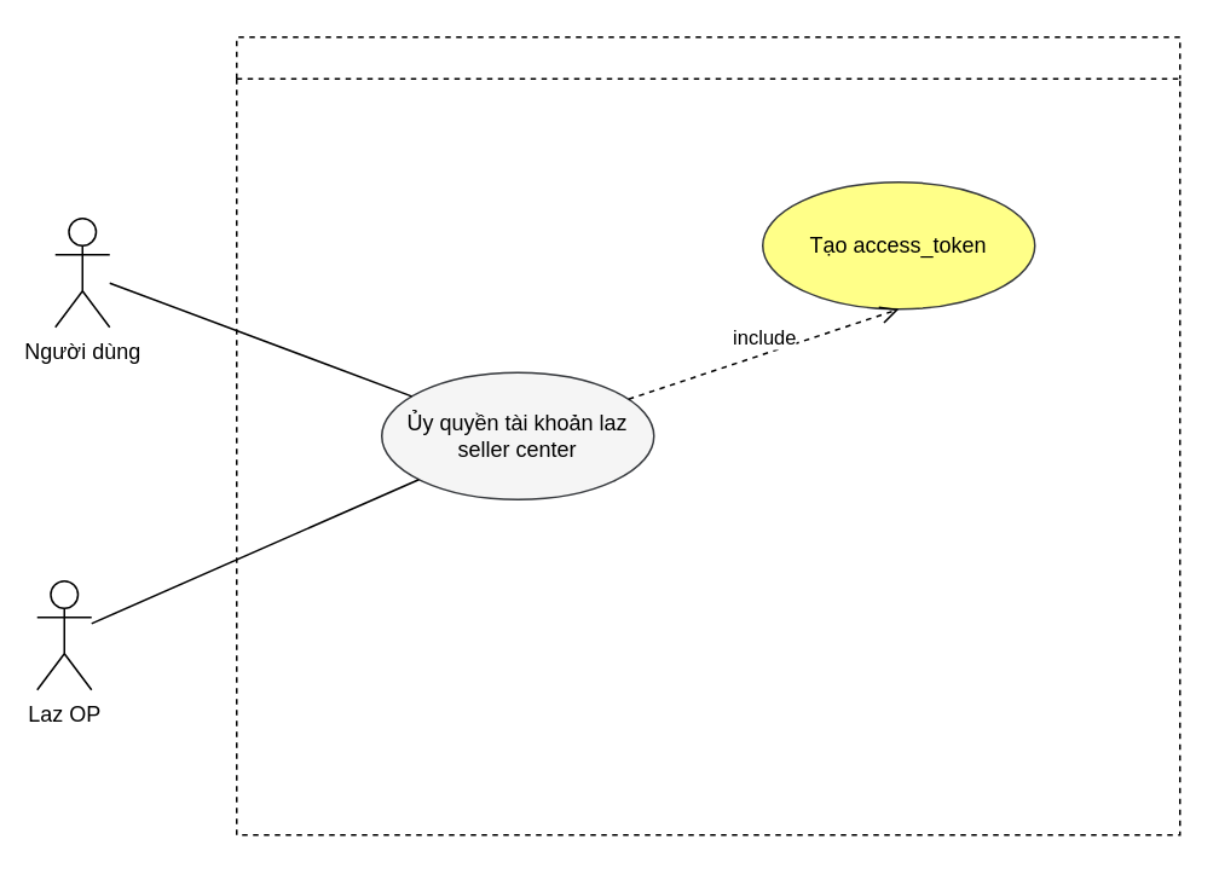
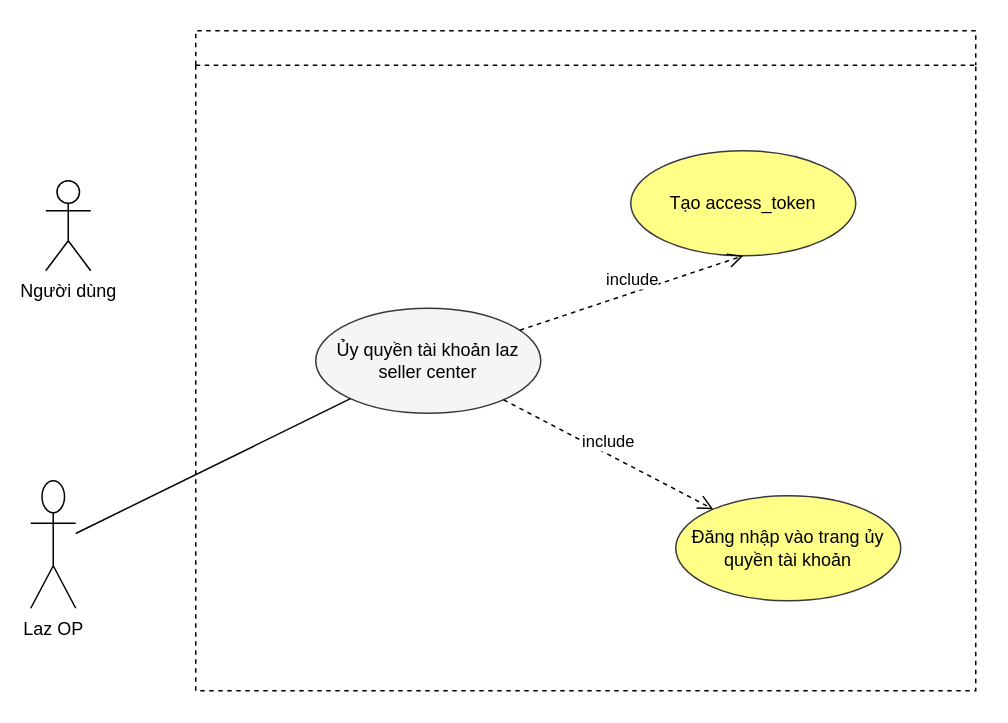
  <mxCell id="0" />
  <mxCell id="1" parent="0" />
  <mxCell id="2" value="" style="swimlane;dashed=1;" vertex="1" parent="1"><mxGeometry x="130" y="20" width="520" height="440" as="geometry" /></mxCell>
  <mxCell id="3" value="Ủy quyền tài khoản laz seller center" style="ellipse;fillColor=#f5f5f5;strokeColor=#36393d;whiteSpace=wrap;" vertex="1" parent="2"><mxGeometry x="80" y="185" width="150" height="70" as="geometry" /></mxCell>
  <mxCell id="4" value="Tạo access_token" style="ellipse;fillColor=#ffff88;strokeColor=#36393d;whiteSpace=wrap;" vertex="1" parent="2"><mxGeometry x="290" y="80" width="150" height="70" as="geometry" /></mxCell>
+ <mxCell id="5" value="Đăng nhập vào trang ủy quyền tài khoản" style="ellipse;fillColor=#ffff88;strokeColor=#36393d;whiteSpace=wrap;" vertex="1" parent="2"><mxGeometry x="320" y="310" width="150" height="70" as="geometry" /></mxCell>
  <mxCell id="6" value="include" style="html=1;verticalAlign=bottom;endArrow=open;dashed=1;endSize=8;entryX=0.5;entryY=1;entryDx=0;entryDy=0;" edge="1" parent="2" source="3" target="4"><mxGeometry relative="1" as="geometry"><mxPoint x="180" y="300" as="sourcePoint" /><mxPoint x="100" y="300" as="targetPoint" /></mxGeometry></mxCell>
+ <mxCell id="7" value="include" style="html=1;verticalAlign=bottom;endArrow=open;dashed=1;endSize=8;" edge="1" parent="2" source="3" target="5"><mxGeometry relative="1" as="geometry"><mxPoint x="220" y="340" as="sourcePoint" /><mxPoint x="140" y="340" as="targetPoint" /></mxGeometry></mxCell>
  <mxCell id="8" value="Người dùng" style="shape=umlActor;verticalLabelPosition=bottom;verticalAlign=top;html=1;" vertex="1" parent="1"><mxGeometry x="30" y="120" width="30" height="60" as="geometry" /></mxCell>
- <mxCell id="9" value="Laz OP" style="shape=umlActor;verticalLabelPosition=bottom;verticalAlign=top;html=1;" vertex="1" parent="1"><mxGeometry x="20" y="320" width="30" height="60" as="geometry" /></mxCell>
- <mxCell id="10" value="" style="endArrow=none;html=1;" edge="1" parent="1" source="8" target="3"><mxGeometry width="50" height="50" relative="1" as="geometry"><mxPoint x="50" y="370" as="sourcePoint" /><mxPoint x="100" y="320" as="targetPoint" /></mxGeometry></mxCell>
+ <mxCell id="9" value="Laz OP" style="shape=umlActor;verticalLabelPosition=bottom;verticalAlign=top;html=1;" vertex="1" parent="1"><mxGeometry x="20" y="320" width="30" height="85" as="geometry" /></mxCell>
  <mxCell id="11" value="" style="endArrow=none;html=1;" edge="1" parent="1" source="9" target="3"><mxGeometry width="50" height="50" relative="1" as="geometry"><mxPoint x="200" y="430" as="sourcePoint" /><mxPoint x="250" y="380" as="targetPoint" /></mxGeometry></mxCell>
